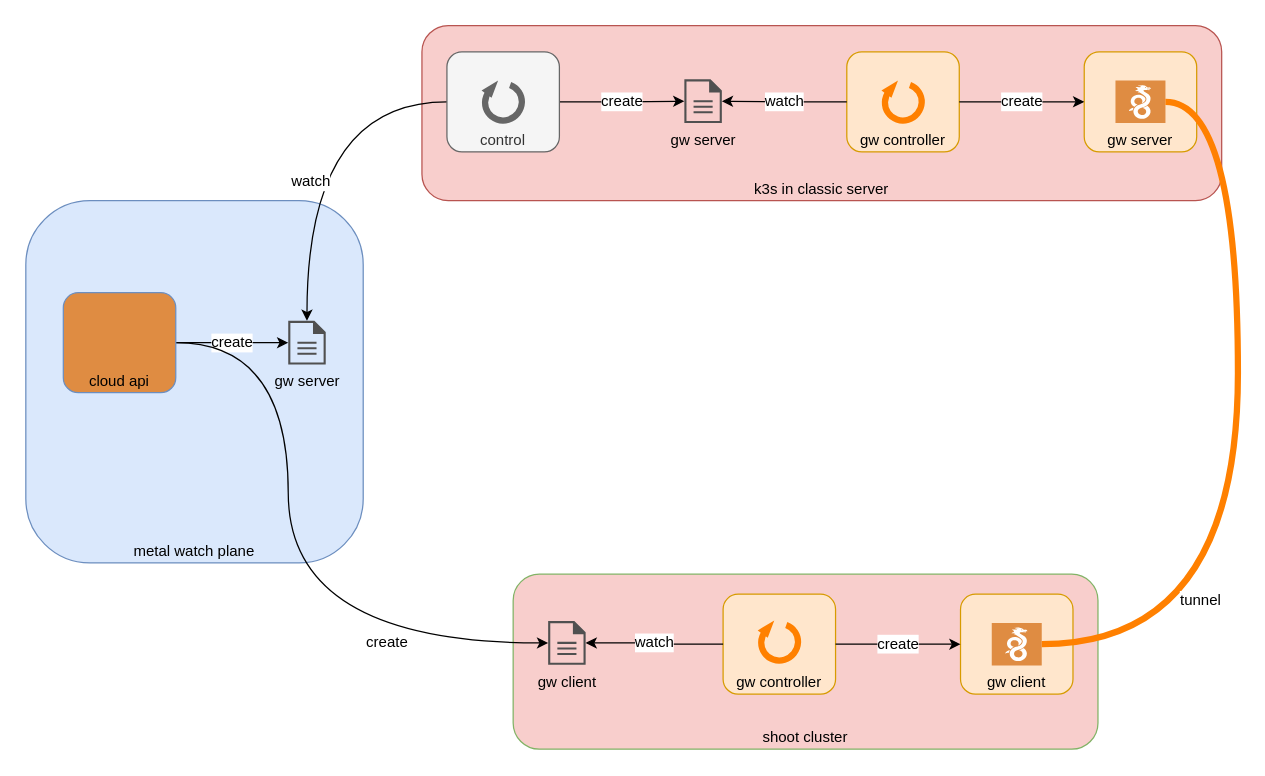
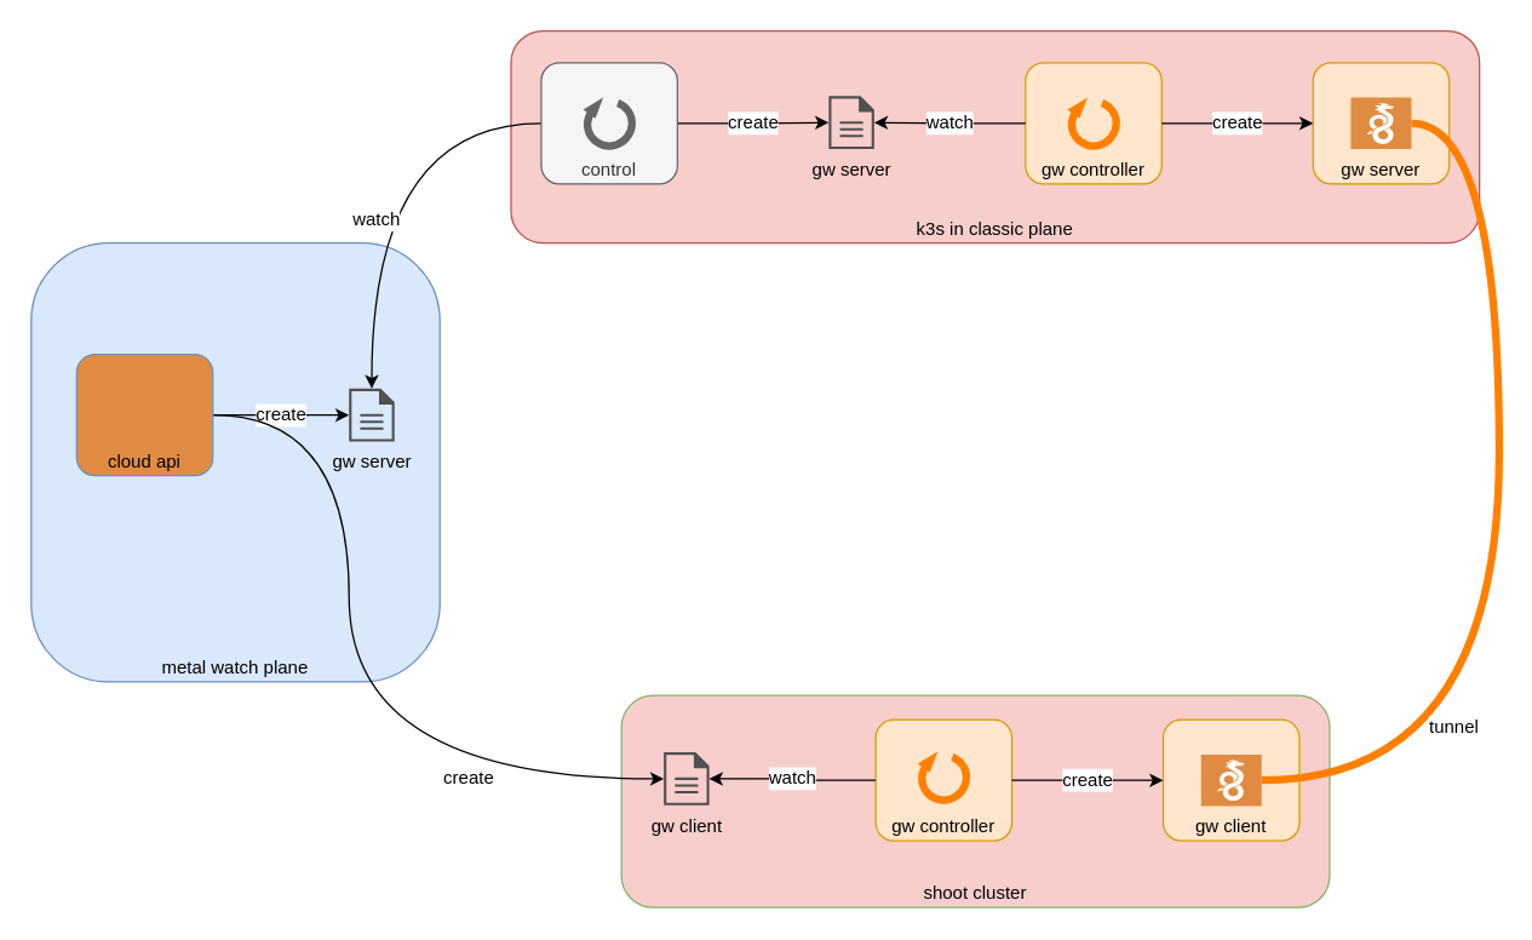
  <mxCell id="0" />
  <mxCell id="1" parent="0" />
  <mxCell id="2" value="metal watch plane" style="rounded=1;whiteSpace=wrap;html=1;fillColor=#dae8fc;strokeColor=#6c8ebf;verticalAlign=bottom;arcSize=19;" vertex="1" parent="1"><mxGeometry x="20" y="160" width="270" height="290" as="geometry" /></mxCell>
- <mxCell id="3" value="k3s in classic server" style="rounded=1;whiteSpace=wrap;html=1;fillColor=#f8cecc;strokeColor=#b85450;verticalAlign=bottom;" vertex="1" parent="1"><mxGeometry x="337" y="20" width="640" height="140" as="geometry" /></mxCell>
+ <mxCell id="3" value="k3s in classic plane" style="rounded=1;whiteSpace=wrap;html=1;fillColor=#f8cecc;strokeColor=#b85450;verticalAlign=bottom;" vertex="1" parent="1"><mxGeometry x="337" y="20" width="640" height="140" as="geometry" /></mxCell>
  <mxCell id="4" value="shoot cluster" style="rounded=1;whiteSpace=wrap;html=1;fillColor=#f8cecc;strokeColor=#82b366;verticalAlign=bottom;" vertex="1" parent="1"><mxGeometry x="410" y="459" width="468" height="140" as="geometry" /></mxCell>
  <mxCell id="5" value="create" style="edgeStyle=orthogonalEdgeStyle;rounded=0;orthogonalLoop=1;jettySize=auto;html=1;exitX=1;exitY=0.5;exitDx=0;exitDy=0;fontSize=12;" edge="1" parent="1" source="8" target="15"><mxGeometry relative="1" as="geometry" /></mxCell>
  <mxCell id="6" style="edgeStyle=orthogonalEdgeStyle;rounded=0;orthogonalLoop=1;jettySize=auto;html=1;exitX=0;exitY=0.5;exitDx=0;exitDy=0;strokeColor=#000000;fontSize=12;curved=1;" edge="1" parent="1" source="8" target="13"><mxGeometry relative="1" as="geometry" /></mxCell>
  <mxCell id="7" value="watch" style="edgeLabel;html=1;align=center;verticalAlign=middle;resizable=0;points=[];fontSize=12;" vertex="1" connectable="0" parent="6"><mxGeometry x="0.215" y="2" relative="1" as="geometry"><mxPoint as="offset" /></mxGeometry></mxCell>
  <mxCell id="8" value="control" style="rounded=1;whiteSpace=wrap;html=1;strokeColor=#666666;strokeWidth=1;fillColor=#f5f5f5;fontColor=#333333;verticalAlign=bottom;" vertex="1" parent="1"><mxGeometry x="357" y="41" width="90" height="80" as="geometry" /></mxCell>
  <mxCell id="9" value="" style="verticalLabelPosition=bottom;html=1;verticalAlign=top;strokeWidth=5;shape=mxgraph.lean_mapping.physical_pull;pointerEvents=1;direction=north;flipH=1;rotation=321;aspect=fixed;strokeColor=#666666;" vertex="1" parent="1"><mxGeometry x="386.997" y="65.997" width="30" height="30" as="geometry" /></mxCell>
  <mxCell id="10" value="create" style="edgeStyle=orthogonalEdgeStyle;rounded=0;orthogonalLoop=1;jettySize=auto;html=1;exitX=1;exitY=0.5;exitDx=0;exitDy=0;strokeColor=#000000;fontSize=12;curved=1;" edge="1" parent="1" source="12" target="13"><mxGeometry relative="1" as="geometry" /></mxCell>
  <mxCell id="11" value="create" style="edgeStyle=orthogonalEdgeStyle;rounded=0;orthogonalLoop=1;jettySize=auto;html=1;exitX=1;exitY=0.5;exitDx=0;exitDy=0;strokeColor=#000000;fontSize=12;curved=1;" edge="1" parent="1" source="12" target="14"><mxGeometry x="0.524" relative="1" as="geometry"><Array as="points"><mxPoint x="230" y="274" /><mxPoint x="230" y="514" /></Array><mxPoint x="-1" as="offset" /></mxGeometry></mxCell>
  <mxCell id="12" value="cloud api" style="rounded=1;whiteSpace=wrap;html=1;strokeColor=#6c8ebf;strokeWidth=1;fillColor=#df8c42;verticalAlign=bottom;" vertex="1" parent="1"><mxGeometry x="50" y="233.75" width="90" height="80" as="geometry" /></mxCell>
  <mxCell id="13" value="gw server" style="pointerEvents=1;shadow=0;dashed=0;html=1;strokeColor=none;fillColor=#505050;labelPosition=center;verticalLabelPosition=bottom;verticalAlign=top;outlineConnect=0;align=center;shape=mxgraph.office.concepts.document;" vertex="1" parent="1"><mxGeometry x="230" y="256.25" width="30" height="35" as="geometry" /></mxCell>
  <mxCell id="14" value="gw client" style="pointerEvents=1;shadow=0;dashed=0;html=1;strokeColor=none;fillColor=#505050;labelPosition=center;verticalLabelPosition=bottom;verticalAlign=top;outlineConnect=0;align=center;shape=mxgraph.office.concepts.document;" vertex="1" parent="1"><mxGeometry x="438" y="496.5" width="30" height="35" as="geometry" /></mxCell>
  <mxCell id="15" value="gw server" style="pointerEvents=1;shadow=0;dashed=0;html=1;strokeColor=none;fillColor=#505050;labelPosition=center;verticalLabelPosition=bottom;verticalAlign=top;outlineConnect=0;align=center;shape=mxgraph.office.concepts.document;" vertex="1" parent="1"><mxGeometry x="547" y="63" width="30" height="35" as="geometry" /></mxCell>
  <mxCell id="16" value="" style="group" vertex="1" connectable="0" parent="1"><mxGeometry x="677" y="41" width="90" height="80" as="geometry" /></mxCell>
  <mxCell id="17" value="gw controller" style="rounded=1;whiteSpace=wrap;html=1;fillColor=#ffe6cc;strokeColor=#d79b00;verticalAlign=bottom;" vertex="1" parent="16"><mxGeometry width="90" height="80" as="geometry" /></mxCell>
  <mxCell id="18" value="" style="verticalLabelPosition=bottom;html=1;verticalAlign=top;strokeWidth=5;shape=mxgraph.lean_mapping.physical_pull;pointerEvents=1;direction=north;flipH=1;rotation=321;aspect=fixed;strokeColor=#FF8000;" vertex="1" parent="16"><mxGeometry x="30" y="25" width="30" height="30" as="geometry" /></mxCell>
  <mxCell id="19" value="" style="group" vertex="1" connectable="0" parent="1"><mxGeometry x="867" y="41" width="90" height="80" as="geometry" /></mxCell>
  <mxCell id="20" value="gw server" style="rounded=1;whiteSpace=wrap;html=1;fillColor=#ffe6cc;strokeColor=#d79b00;verticalAlign=bottom;" vertex="1" parent="19"><mxGeometry width="90" height="80" as="geometry" /></mxCell>
  <mxCell id="21" value="" style="pointerEvents=1;shadow=0;dashed=0;html=1;strokeColor=none;fillColor=#DF8C42;labelPosition=center;verticalLabelPosition=bottom;verticalAlign=top;align=center;outlineConnect=0;shape=mxgraph.veeam2.wireguard;" vertex="1" parent="19"><mxGeometry x="25" y="23" width="40" height="34" as="geometry" /></mxCell>
  <mxCell id="22" value="watch" style="edgeStyle=orthogonalEdgeStyle;rounded=0;orthogonalLoop=1;jettySize=auto;html=1;exitX=0;exitY=0.5;exitDx=0;exitDy=0;strokeColor=#000000;fontSize=12;" edge="1" parent="1" source="17" target="15"><mxGeometry relative="1" as="geometry" /></mxCell>
  <mxCell id="23" value="create" style="edgeStyle=orthogonalEdgeStyle;rounded=0;orthogonalLoop=1;jettySize=auto;html=1;exitX=1;exitY=0.5;exitDx=0;exitDy=0;entryX=0;entryY=0.5;entryDx=0;entryDy=0;strokeColor=#000000;fontSize=12;" edge="1" parent="1" source="17" target="20"><mxGeometry relative="1" as="geometry" /></mxCell>
  <mxCell id="24" value="" style="group" vertex="1" connectable="0" parent="1"><mxGeometry x="768" y="475" width="90" height="80" as="geometry" /></mxCell>
  <mxCell id="25" value="gw client" style="rounded=1;whiteSpace=wrap;html=1;fillColor=#ffe6cc;strokeColor=#d79b00;verticalAlign=bottom;" vertex="1" parent="24"><mxGeometry width="90" height="80" as="geometry" /></mxCell>
  <mxCell id="26" value="" style="pointerEvents=1;shadow=0;dashed=0;html=1;strokeColor=none;fillColor=#DF8C42;labelPosition=center;verticalLabelPosition=bottom;verticalAlign=top;align=center;outlineConnect=0;shape=mxgraph.veeam2.wireguard;" vertex="1" parent="24"><mxGeometry x="25" y="23" width="40" height="34" as="geometry" /></mxCell>
  <mxCell id="27" value="" style="group" vertex="1" connectable="0" parent="1"><mxGeometry x="578" y="475" width="90" height="80" as="geometry" /></mxCell>
  <mxCell id="28" value="" style="group" vertex="1" connectable="0" parent="27"><mxGeometry width="90" height="80" as="geometry" /></mxCell>
  <mxCell id="29" value="gw controller" style="rounded=1;whiteSpace=wrap;html=1;fillColor=#ffe6cc;strokeColor=#d79b00;verticalAlign=bottom;" vertex="1" parent="28"><mxGeometry width="90" height="80" as="geometry" /></mxCell>
  <mxCell id="30" value="" style="verticalLabelPosition=bottom;html=1;verticalAlign=top;strokeWidth=5;shape=mxgraph.lean_mapping.physical_pull;pointerEvents=1;direction=north;flipH=1;rotation=321;aspect=fixed;strokeColor=#FF8000;" vertex="1" parent="28"><mxGeometry x="29.997" y="23.122" width="30" height="30" as="geometry" /></mxCell>
  <mxCell id="31" value="create" style="edgeStyle=orthogonalEdgeStyle;rounded=0;orthogonalLoop=1;jettySize=auto;html=1;exitX=1;exitY=0.5;exitDx=0;exitDy=0;strokeColor=#000000;fontSize=12;" edge="1" parent="1" source="29" target="25"><mxGeometry relative="1" as="geometry" /></mxCell>
  <mxCell id="32" value="watch" style="edgeStyle=orthogonalEdgeStyle;rounded=0;orthogonalLoop=1;jettySize=auto;html=1;exitX=0;exitY=0.5;exitDx=0;exitDy=0;strokeColor=#000000;fontSize=12;" edge="1" parent="1" source="29" target="14"><mxGeometry relative="1" as="geometry" /></mxCell>
  <mxCell id="33" value="" style="endArrow=none;html=1;fontSize=12;edgeStyle=orthogonalEdgeStyle;curved=1;strokeColor=#FF8000;strokeWidth=5;" edge="1" parent="1" source="26" target="21"><mxGeometry width="50" height="50" relative="1" as="geometry"><mxPoint x="370" y="380" as="sourcePoint" /><mxPoint x="420" y="330" as="targetPoint" /><Array as="points"><mxPoint x="990" y="515" /><mxPoint x="990" y="81" /></Array></mxGeometry></mxCell>
  <mxCell id="34" value="tunnel" style="edgeLabel;html=1;align=center;verticalAlign=middle;resizable=0;points=[];fontSize=12;" vertex="1" connectable="0" parent="33"><mxGeometry x="-0.613" y="36" relative="1" as="geometry"><mxPoint as="offset" /></mxGeometry></mxCell>
